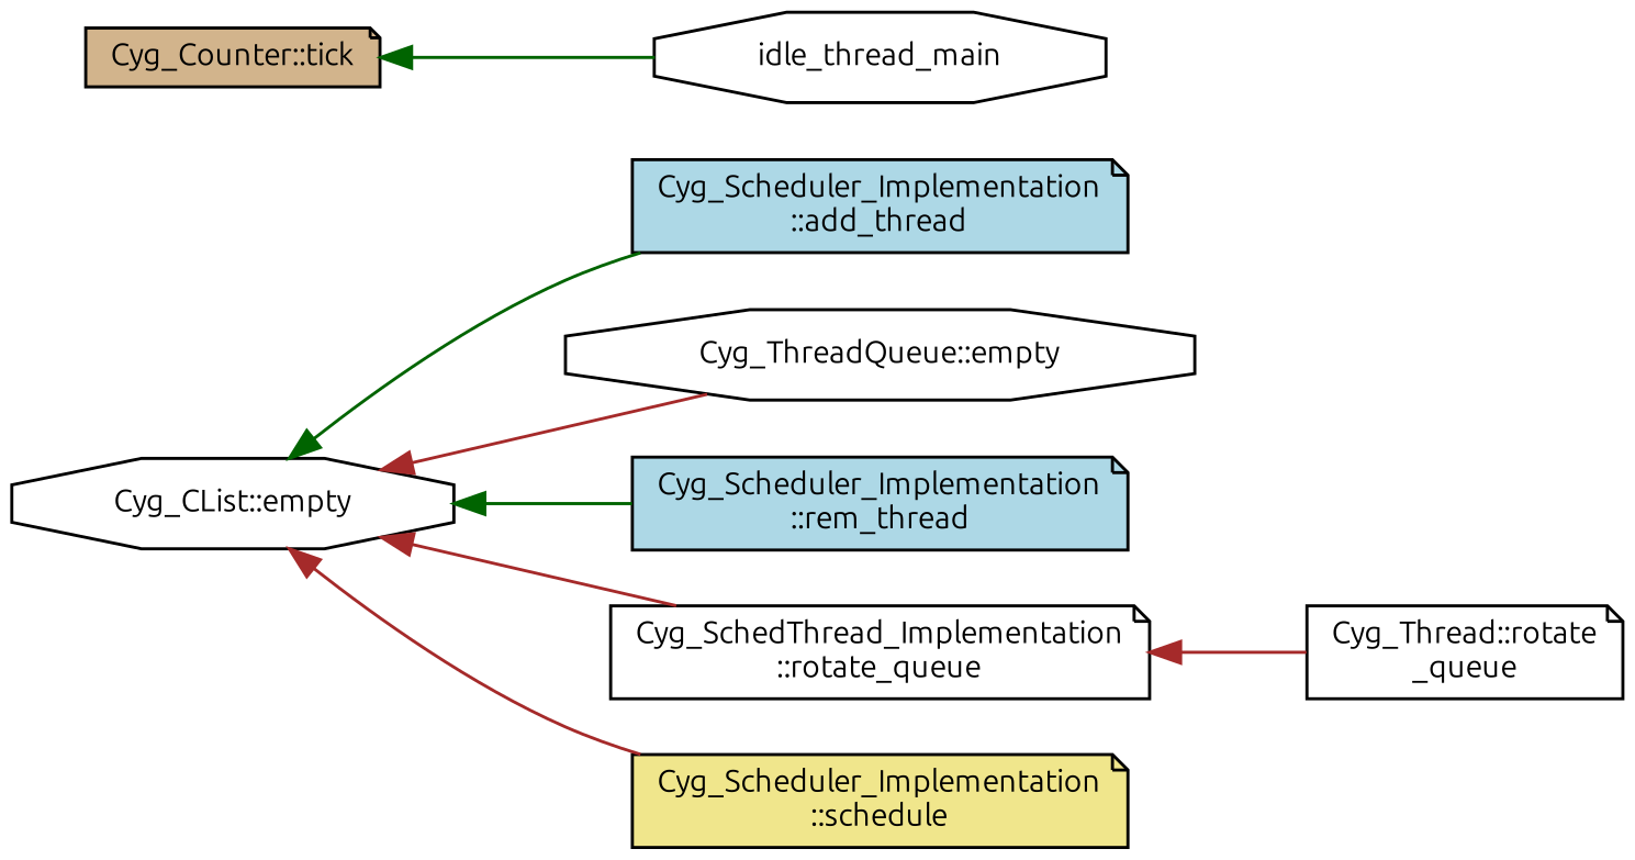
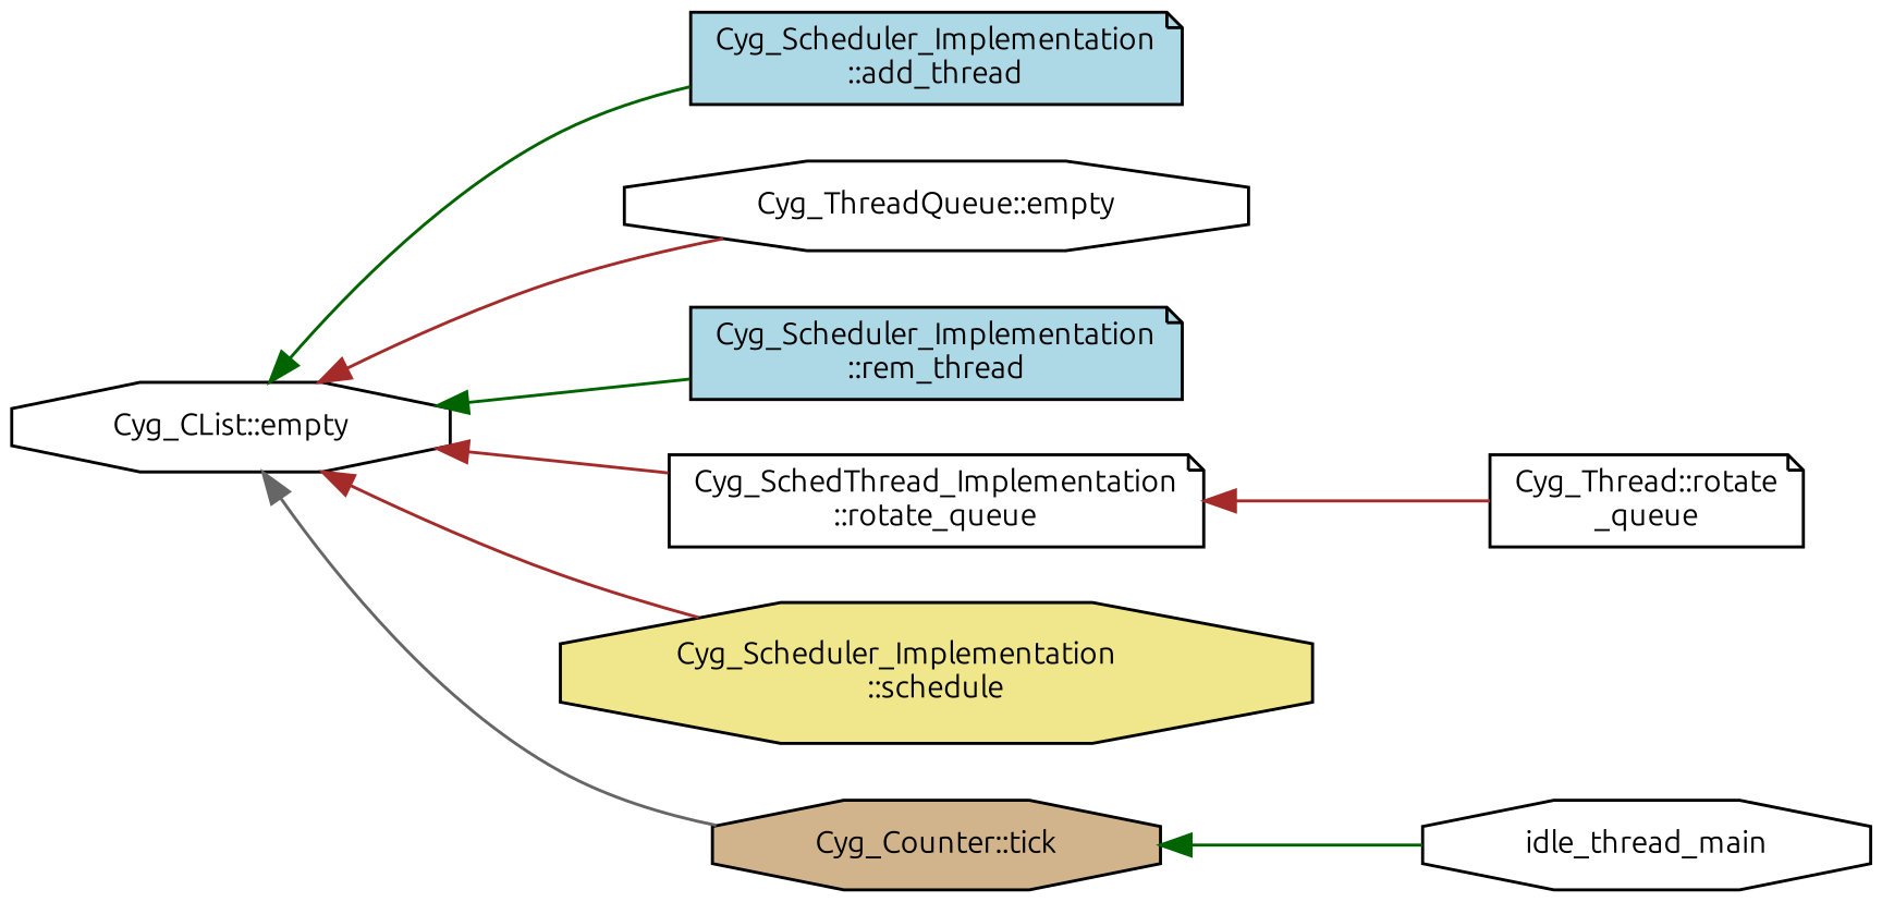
  digraph {
    fontname=Ubuntu
    rankdir=LR
    node [color=black fillcolor=white fontname=Ubuntu fontsize=10 shape=octagon style=filled]
    edge [color=brown dir=back fontname=Ubuntu fontsize=10 labelfontname=Helvetica labelfontsize=10 style=solid]
    n1 [fontcolor=black height=0.2 label="Cyg_CList::empty" width=0.4]
    n2 [fillcolor=lightblue height=0.2 label="Cyg_Scheduler_Implementation\l::add_thread" shape=note width=0.4]
    n3 [height=0.2 label="Cyg_ThreadQueue::empty" width=0.4]
    n4 [fillcolor=lightblue height=0.2 label="Cyg_Scheduler_Implementation\l::rem_thread" shape=note width=0.4]
    n5 [height=0.2 label="Cyg_SchedThread_Implementation\l::rotate_queue" shape=note width=0.4]
-   n6 [fillcolor=khaki height=0.2 label="Cyg_Scheduler_Implementation\l::schedule" shape=note width=0.4]
-   n7 [fillcolor=tan height=0.2 label="Cyg_Counter::tick" shape=note width=0.4]
+   n6 [fillcolor=khaki height=0.2 label="Cyg_Scheduler_Implementation\l::schedule" width=0.4]
+   n7 [fillcolor=tan height=0.2 label="Cyg_Counter::tick" width=0.4]
    n8 [height=0.2 label="Cyg_Thread::rotate\l_queue" shape=note width=0.4]
    n9 [height=0.2 label=idle_thread_main width=0.4]
    n1 -> n2 [color=darkgreen]
    n1 -> n3
    n1 -> n4 [color=darkgreen]
    n1 -> n5
    n1 -> n6
+   n1 -> n7 [color=gray40]
    n5 -> n8
    n7 -> n9 [color=darkgreen]
  }
